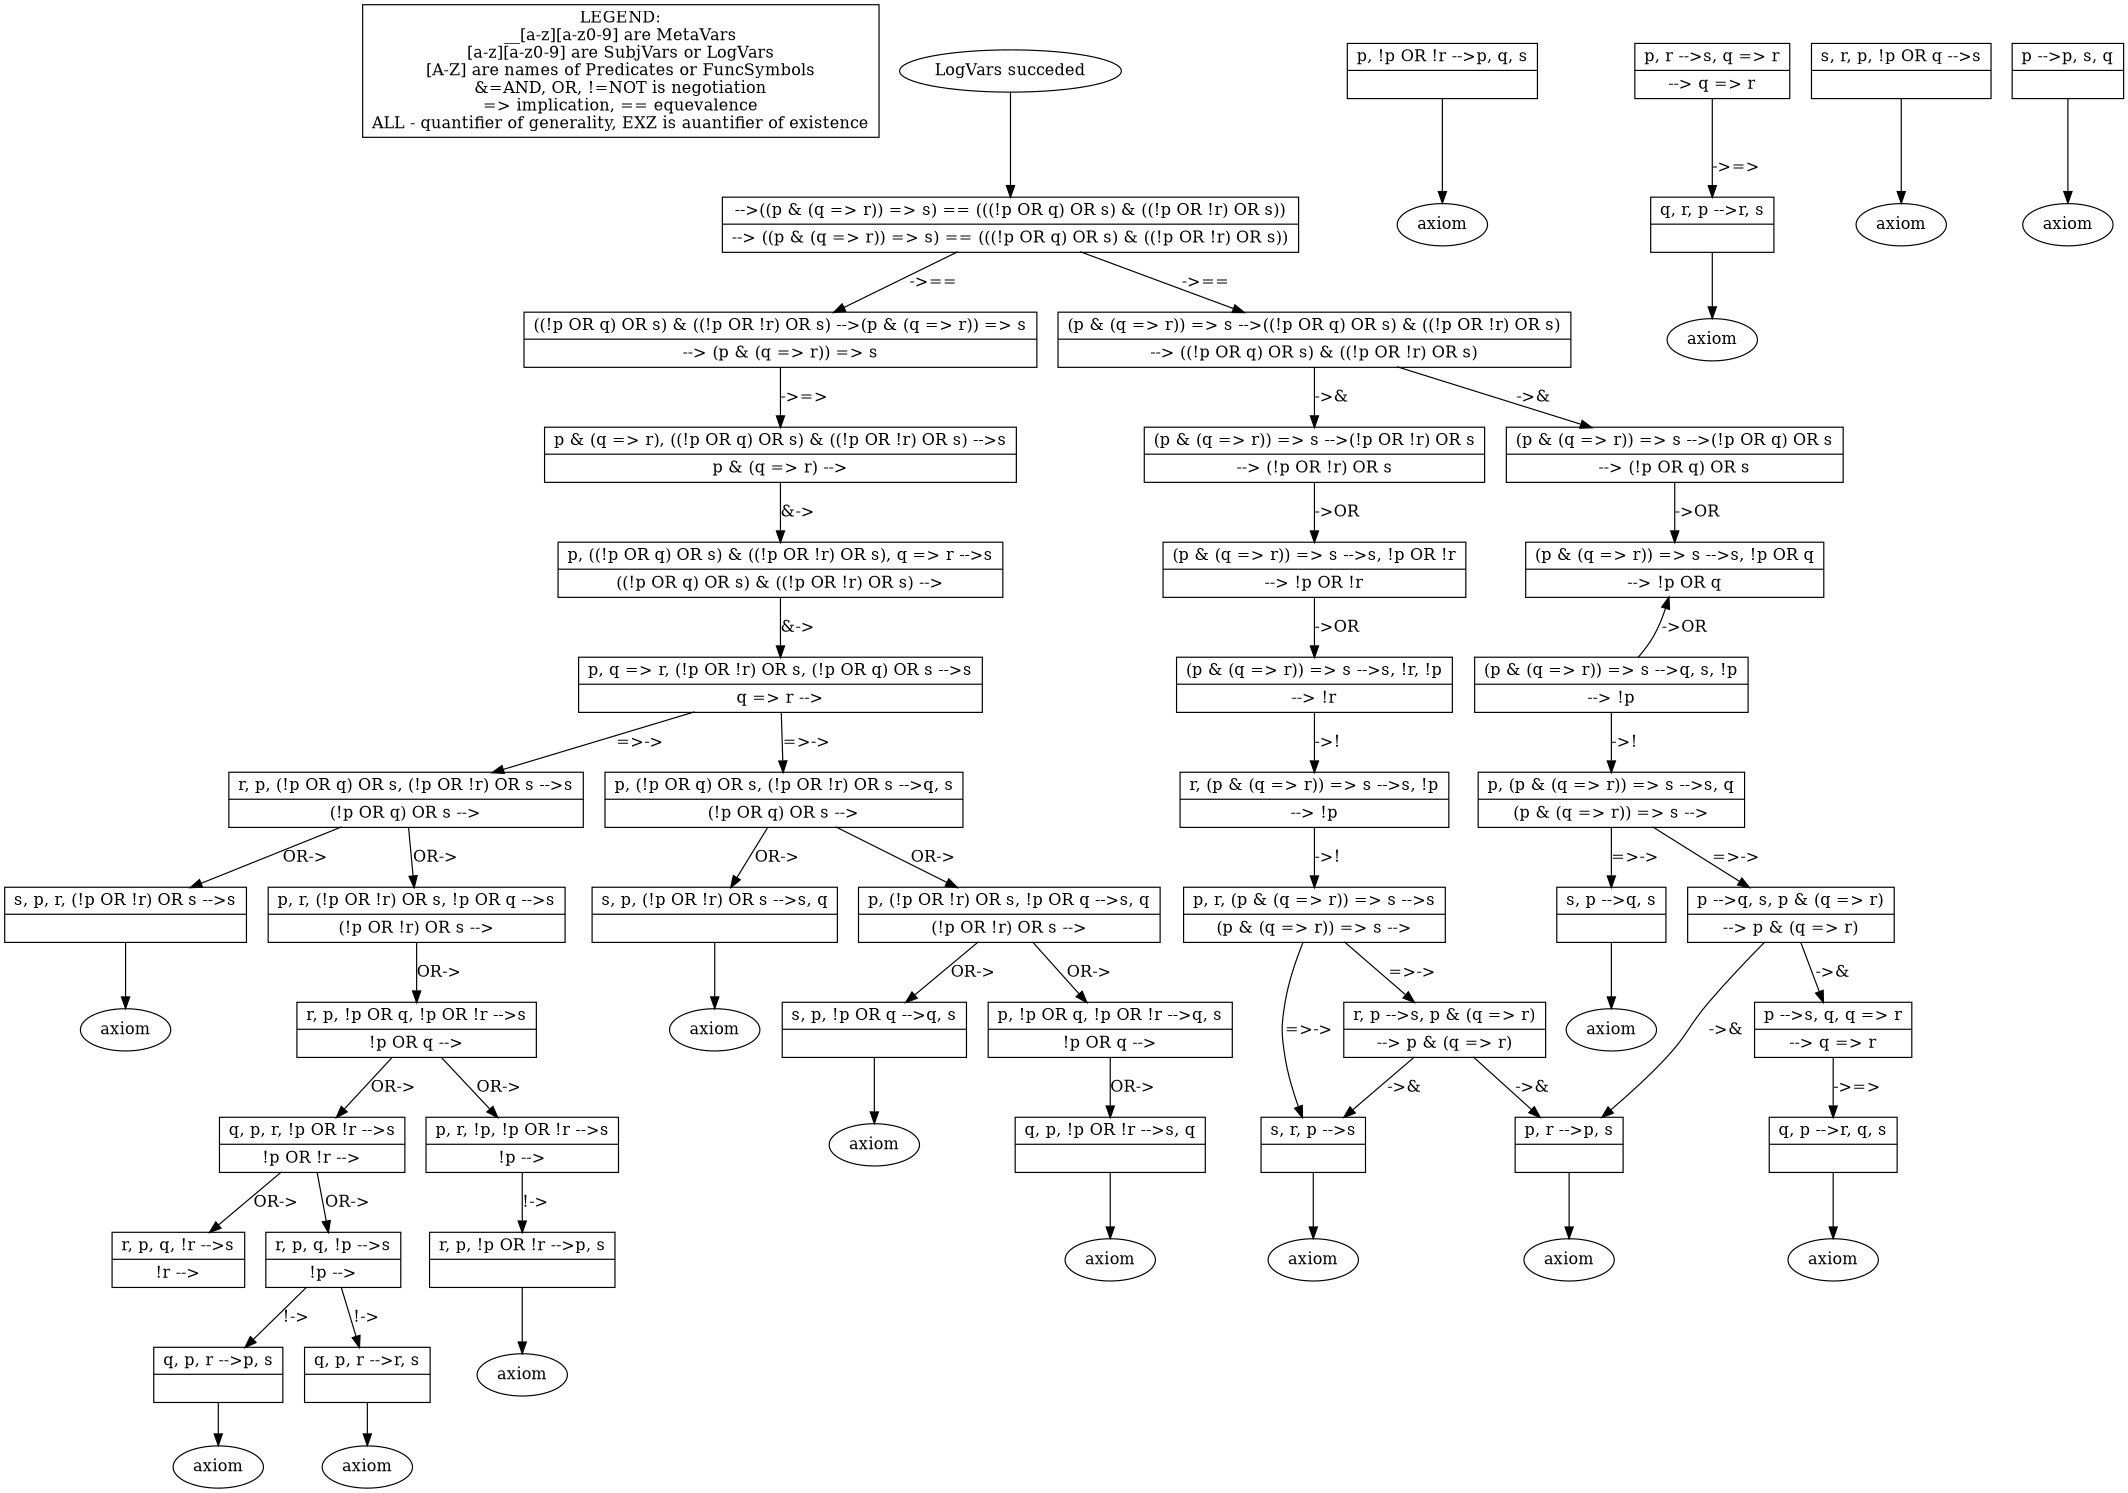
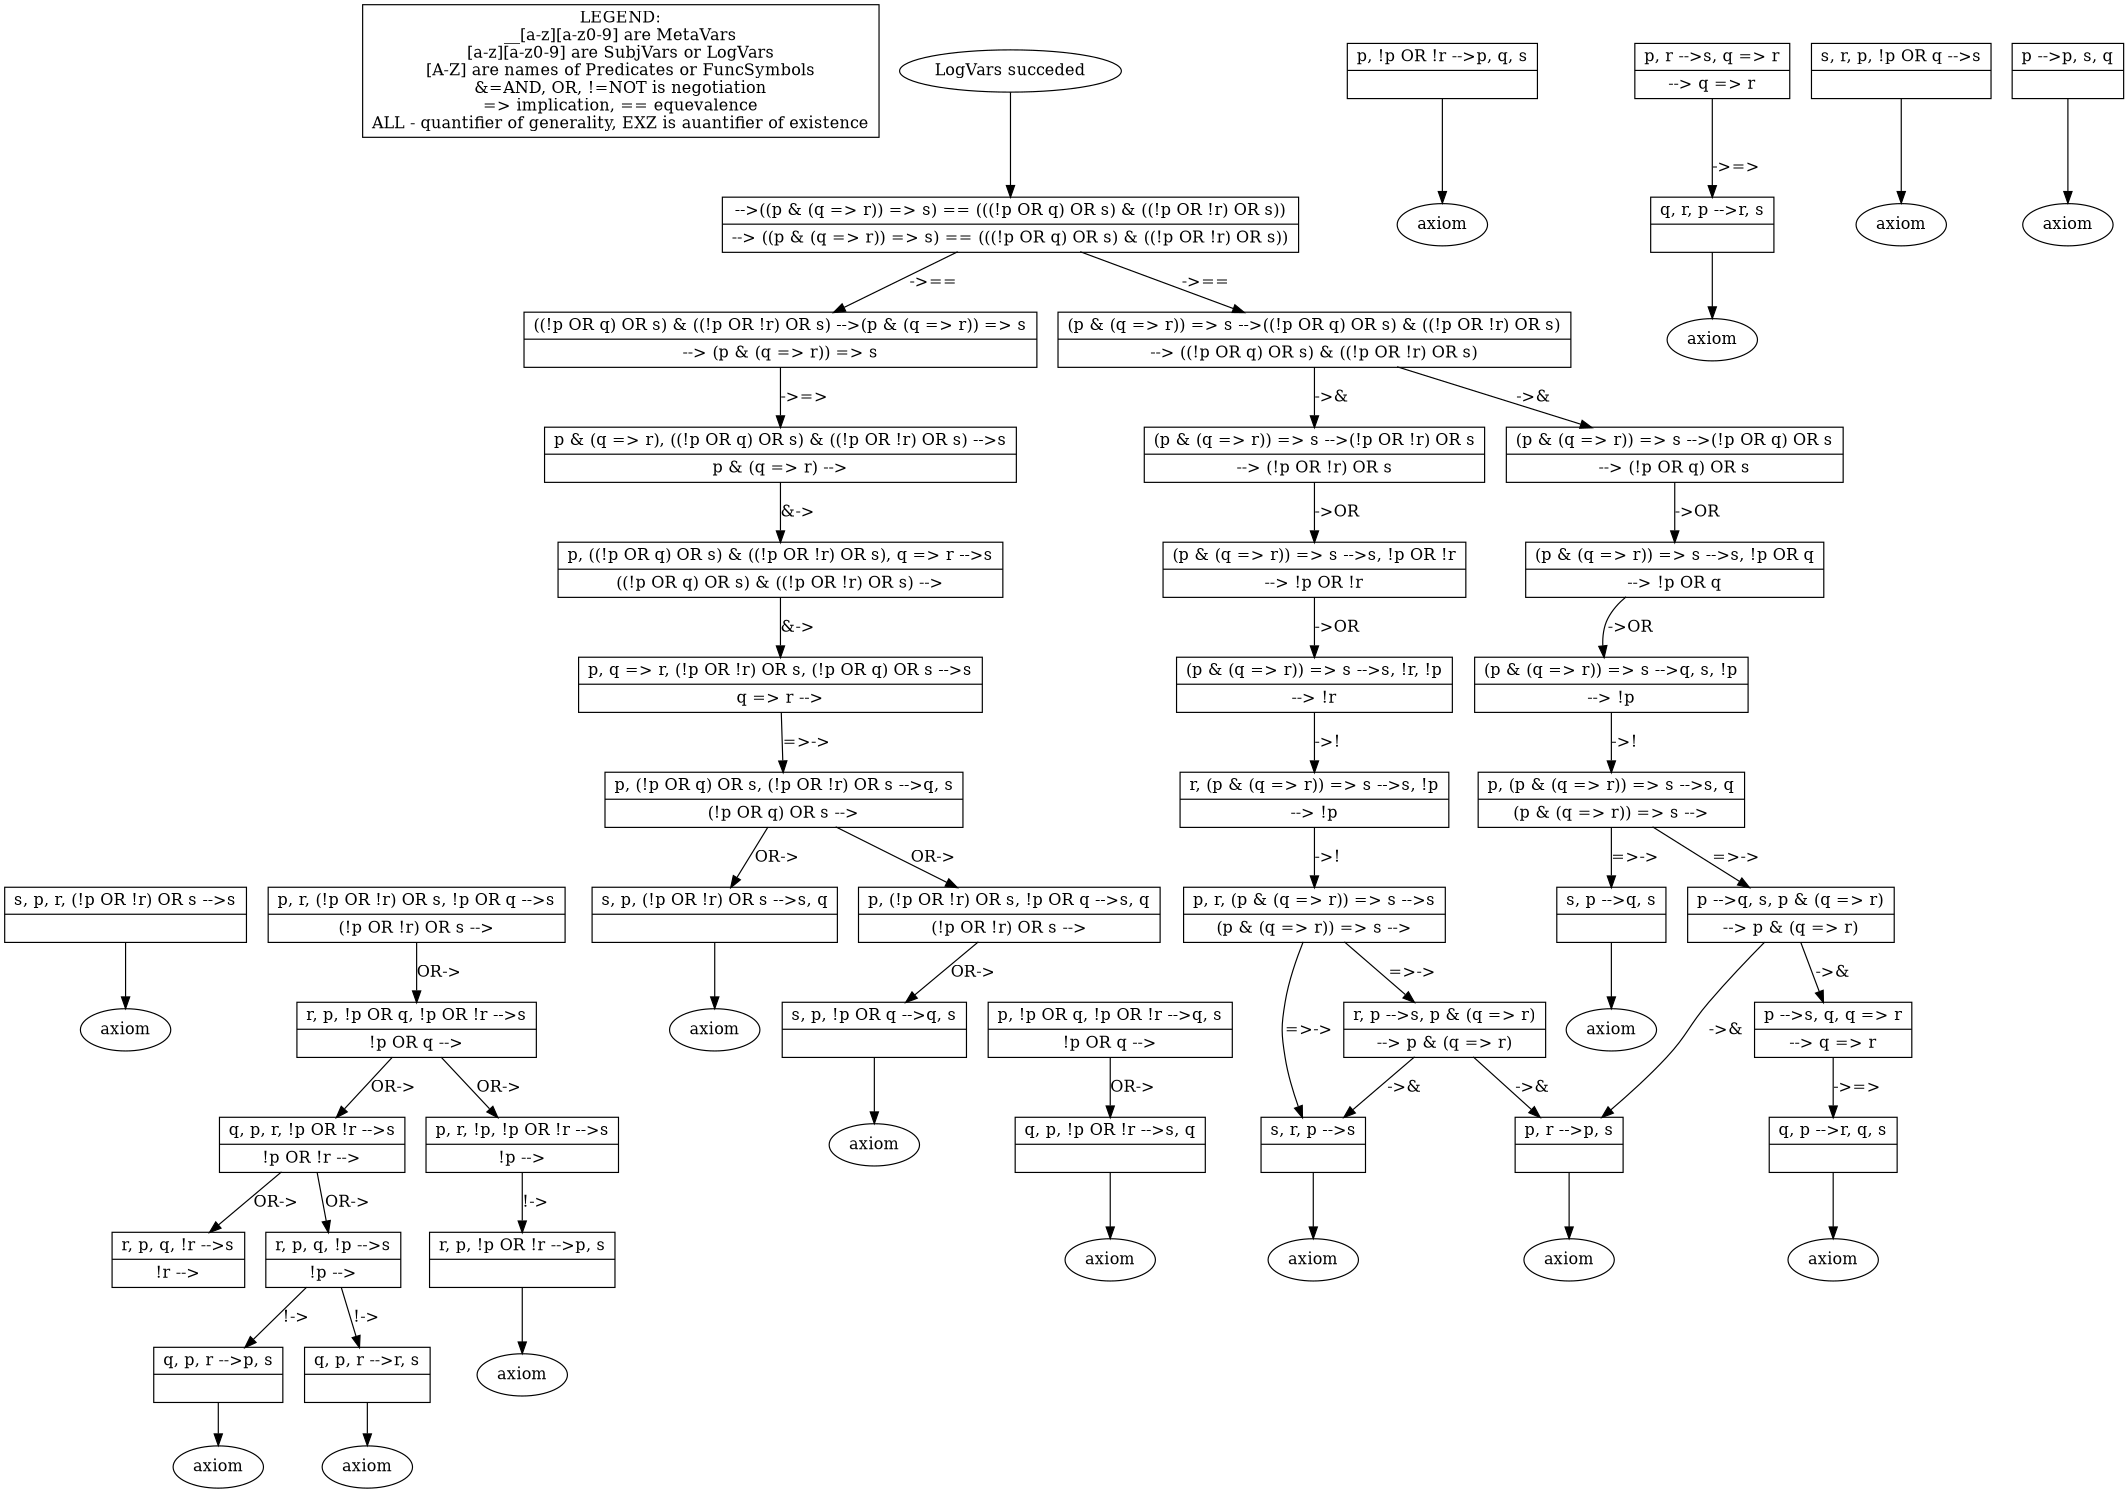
  digraph {
    node [shape=record]
    n1 [label="LEGEND:\n__[a-z][a-z0-9] are MetaVars\n[a-z][a-z0-9] are SubjVars or LogVars\n[A-Z] are names of Predicates or FuncSymbols\n&=AND, OR, !=NOT is negotiation\n=> implication, == equevalence\nALL - quantifier of generality, EXZ is auantifier of existence" shape=box]
    n2 [label="LogVars succeded" shape=""]
    n3 [label="{<seq>  --\>((p & (q =\> r)) =\> s) == (((!p OR q) OR s) & ((!p OR !r) OR s)) |<lastfip> --\> ((p & (q =\> r)) =\> s) == (((!p OR q) OR s) & ((!p OR !r) OR s)) }"]
    n4 [label="{<seq> ((!p OR q) OR s) & ((!p OR !r) OR s) --\>(p & (q =\> r)) =\> s |<lastfip> --\> (p & (q =\> r)) =\> s }"]
    n5 [label="{<seq> (p & (q =\> r)) =\> s --\>((!p OR q) OR s) & ((!p OR !r) OR s) |<lastfip> --\> ((!p OR q) OR s) & ((!p OR !r) OR s) }"]
    n6 [label="{<seq> p & (q =\> r), ((!p OR q) OR s) & ((!p OR !r) OR s) --\>s |<lastfip> p & (q =\> r) --\> }"]
    n7 [label="{<seq> (p & (q =\> r)) =\> s --\>(!p OR !r) OR s |<lastfip> --\> (!p OR !r) OR s }"]
    n8 [label="{<seq> (p & (q =\> r)) =\> s --\>(!p OR q) OR s |<lastfip> --\> (!p OR q) OR s }"]
    n9 [label=axiom shape=""]
    n10 [label="{<seq> q, p, r --\>p, s |<lastfip>  }"]
    n11 [label=axiom shape=""]
    n12 [label="{<seq> q, p, r --\>r, s |<lastfip>  }"]
    n13 [label=axiom shape=""]
    n14 [label="{<seq> r, p, !p OR !r --\>p, s |<lastfip>  }"]
    n15 [label="{<seq> r, p, q, !r --\>s |<lastfip> !r --\> }"]
    n16 [label="{<seq> r, p, q, !p --\>s |<lastfip> !p --\> }"]
    n17 [label=axiom shape=""]
    n18 [label="{<seq> p, !p OR !r --\>p, q, s |<lastfip>  }"]
    n19 [label=axiom shape=""]
    n20 [label="{<seq> q, r, p --\>r, s |<lastfip>  }"]
    n21 [label=axiom shape=""]
    n22 [label="{<seq> p, r --\>s, q =\> r |<lastfip> --\> q =\> r }"]
    n23 [label="{<seq> p, r --\>p, s |<lastfip>  }"]
    n24 [label=axiom shape=""]
    n25 [label="{<seq> q, p --\>r, q, s |<lastfip>  }"]
    n26 [label=axiom shape=""]
    n27 [label="{<seq> q, p, !p OR !r --\>s, q |<lastfip>  }"]
    n28 [label="{<seq> q, p, r, !p OR !r --\>s |<lastfip> !p OR !r --\> }"]
    n29 [label="{<seq> p, r, !p, !p OR !r --\>s |<lastfip> !p --\> }"]
    n30 [label=axiom shape=""]
    n31 [label="{<seq> s, r, p, !p OR q --\>s |<lastfip>  }"]
    n32 [label="{<seq> r, p, !p OR q, !p OR !r --\>s |<lastfip> !p OR q --\> }"]
    n33 [label=axiom shape=""]
    n34 [label="{<seq> s, p, !p OR q --\>q, s |<lastfip>  }"]
    n35 [label="{<seq> p, !p OR q, !p OR !r --\>q, s |<lastfip> !p OR q --\> }"]
    n36 [label=axiom shape=""]
    n37 [label="{<seq> p --\>s, q, q =\> r |<lastfip> --\> q =\> r }"]
    n38 [label="{<seq> p --\>p, s, q |<lastfip>  }"]
    n39 [label=axiom shape=""]
    n40 [label="{<seq> s, r, p --\>s |<lastfip>  }"]
    n41 [label="{<seq> r, p --\>s, p & (q =\> r) |<lastfip> --\> p & (q =\> r) }"]
    n42 [label="{<seq> p, r, (p & (q =\> r)) =\> s --\>s |<lastfip> (p & (q =\> r)) =\> s --\> }"]
    n43 [label=axiom shape=""]
    n44 [label="{<seq> s, p --\>q, s |<lastfip>  }"]
    n45 [label="{<seq> p --\>q, s, p & (q =\> r) |<lastfip> --\> p & (q =\> r) }"]
    n46 [label=axiom shape=""]
    n47 [label="{<seq> s, p, (!p OR !r) OR s --\>s, q |<lastfip>  }"]
    n48 [label="{<seq> p, (!p OR !r) OR s, !p OR q --\>s, q |<lastfip> (!p OR !r) OR s --\> }"]
    n49 [label=axiom shape=""]
    n50 [label="{<seq> s, p, r, (!p OR !r) OR s --\>s |<lastfip>  }"]
    n51 [label="{<seq> p, r, (!p OR !r) OR s, !p OR q --\>s |<lastfip> (!p OR !r) OR s --\> }"]
-   n52 [label="{<seq> r, p, (!p OR q) OR s, (!p OR !r) OR s --\>s |<lastfip> (!p OR q) OR s --\> }"]
    n53 [label="{<seq> p, (!p OR q) OR s, (!p OR !r) OR s --\>q, s |<lastfip> (!p OR q) OR s --\> }"]
    n54 [label="{<seq> p, (p & (q =\> r)) =\> s --\>s, q |<lastfip> (p & (q =\> r)) =\> s --\> }"]
    n55 [label="{<seq> r, (p & (q =\> r)) =\> s --\>s, !p |<lastfip> --\> !p }"]
    n56 [label="{<seq> (p & (q =\> r)) =\> s --\>s, !r, !p |<lastfip> --\> !r }"]
    n57 [label="{<seq> (p & (q =\> r)) =\> s --\>q, s, !p |<lastfip> --\> !p }"]
    n58 [label="{<seq> p, q =\> r, (!p OR !r) OR s, (!p OR q) OR s --\>s |<lastfip> q =\> r --\> }"]
    n59 [label="{<seq> p, ((!p OR q) OR s) & ((!p OR !r) OR s), q =\> r --\>s |<lastfip> ((!p OR q) OR s) & ((!p OR !r) OR s) --\> }"]
    n60 [label="{<seq> (p & (q =\> r)) =\> s --\>s, !p OR q |<lastfip> --\> !p OR q }"]
    n61 [label="{<seq> (p & (q =\> r)) =\> s --\>s, !p OR !r |<lastfip> --\> !p OR !r }"]
    n2 -> n3
    n3 -> n4 [label="->=="]
    n3 -> n5 [label="->=="]
    n4 -> n6 [label="->=>"]
    n5 -> n7 [label="->&"]
    n5 -> n8 [label="->&"]
    n6 -> n59 [label="&->"]
    n7 -> n61 [label="->OR"]
    n8 -> n60 [label="->OR"]
    n10 -> n9
    n12 -> n11
    n14 -> n13
    n16 -> n10 [label="!->"]
    n16 -> n12 [label="!->"]
    n18 -> n17
    n20 -> n19
    n22 -> n20 [label="->=>"]
    n23 -> n21
    n25 -> n24
    n27 -> n26
    n28 -> n15 [label="OR->"]
    n28 -> n16 [label="OR->"]
    n29 -> n14 [label="!->"]
    n31 -> n30
    n32 -> n28 [label="OR->"]
    n32 -> n29 [label="OR->"]
    n34 -> n33
    n35 -> n27 [label="OR->"]
    n37 -> n25 [label="->=>"]
    n38 -> n36
    n40 -> n39
    n41 -> n23 [label="->&"]
    n41 -> n40 [label="->&"]
    n42 -> n40 [label="=>->"]
    n42 -> n41 [label="=>->"]
    n44 -> n43
    n45 -> n23 [label="->&"]
    n45 -> n37 [label="->&"]
    n47 -> n46
    n48 -> n34 [label="OR->"]
-   n48 -> n35 [label="OR->"]
    n50 -> n49
    n51 -> n32 [label="OR->"]
-   n52 -> n50 [label="OR->"]
-   n52 -> n51 [label="OR->"]
    n53 -> n47 [label="OR->"]
    n53 -> n48 [label="OR->"]
    n54 -> n44 [label="=>->"]
    n54 -> n45 [label="=>->"]
    n55 -> n42 [label="->!"]
    n56 -> n55 [label="->!"]
    n57 -> n54 [label="->!"]
-   n58 -> n52 [label="=>->"]
    n58 -> n53 [label="=>->"]
    n59 -> n58 [label="&->"]
-   n57 -> n60 [label="->OR"]
+   n60 -> n57 [label="->OR"]
    n61 -> n56 [label="->OR"]
  }
